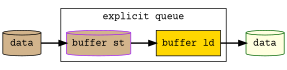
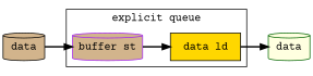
  digraph {
    rankdir=LR
    fontname="Courier Prime"
    node [style=filled fillcolor=tan color=black shape=cylinder fontname="Courier Prime"]
    edge [style=bold fontname="Courier Prime"]
    n1 [label="buffer st" color=purple]
-   n2 [label="buffer ld" fillcolor=gold shape=box]
+   n2 [label="data ld" fillcolor=gold shape=box]
    n3 [label=data fillcolor=lightyellow color=darkgreen]
    n4 [label=data]
    subgraph cluster_1 {
      label="explicit queue"
      n1
      n2
    }
    n1 -> n2
    n2 -> n3
    n4 -> n1
  }
